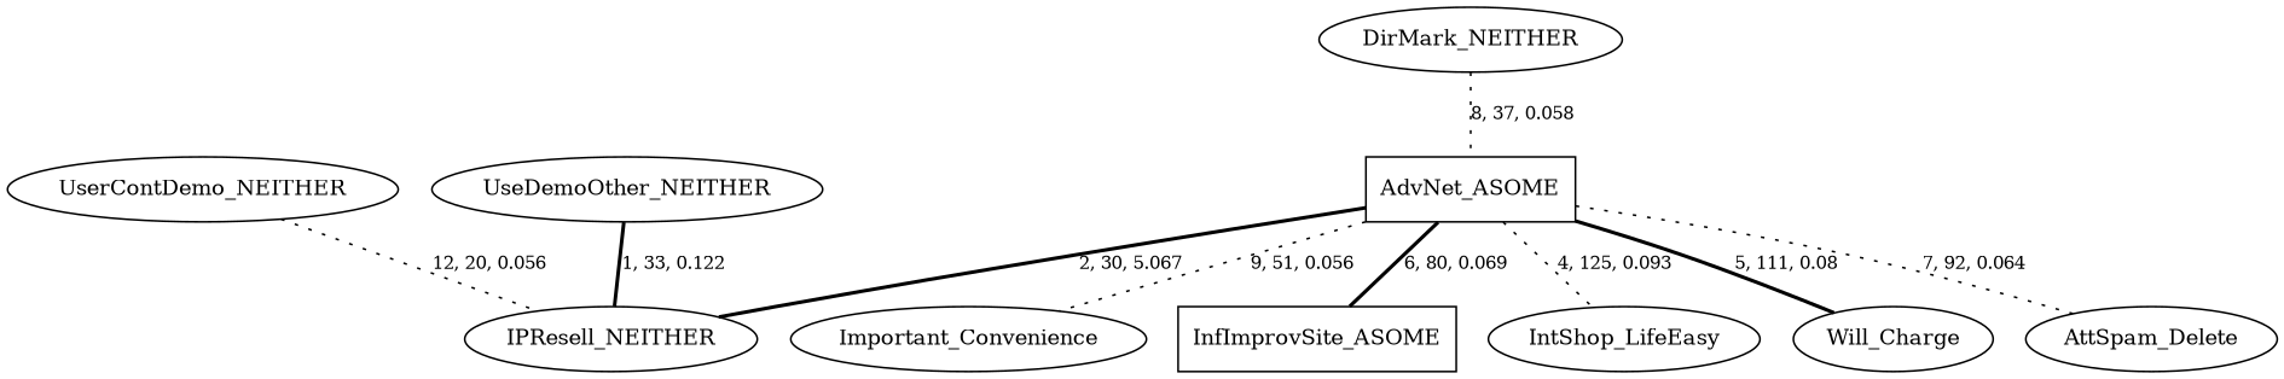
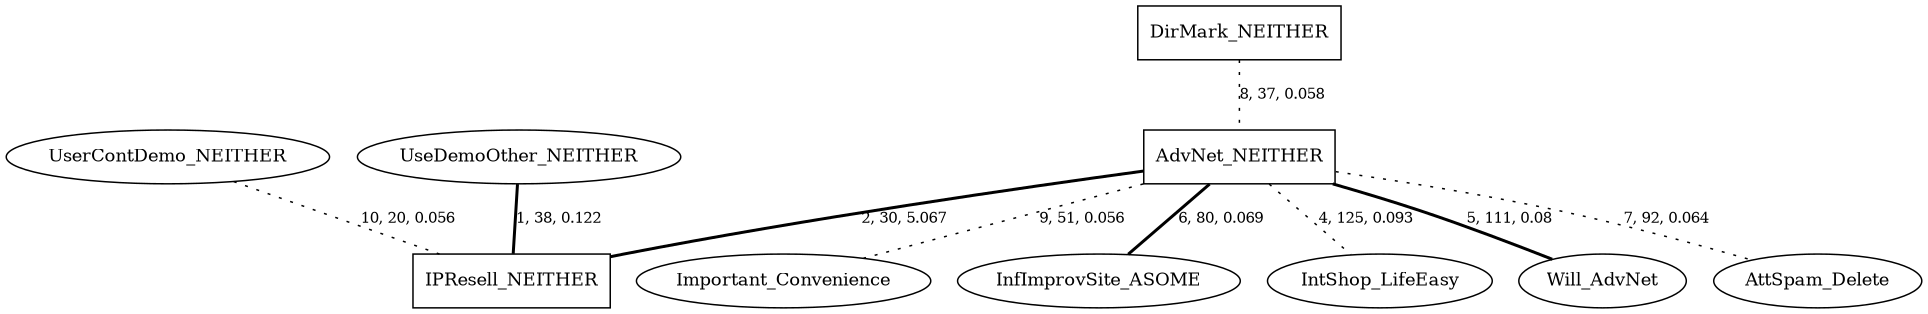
  graph {
    node [fontsize=12]
    edge [fontsize=10 style=dotted]
    n1 [label=Important_Convenience]
    n2 [label=UserContDemo_NEITHER]
-   n3 [label=IPResell_NEITHER shape=ellipse]
-   n4 [label=InfImprovSite_ASOME shape=box]
-   n5 [label=DirMark_NEITHER]
-   n6 [label=AdvNet_ASOME shape=box]
+   n3 [label=IPResell_NEITHER shape=box]
+   n4 [label=InfImprovSite_ASOME]
+   n5 [label=DirMark_NEITHER shape=box]
+   n6 [label=AdvNet_NEITHER shape=box]
    n7 [label=IntShop_LifeEasy]
-   n8 [label=Will_Charge]
+   n8 [label=Will_AdvNet]
    n9 [label=AttSpam_Delete]
    n10 [label=UseDemoOther_NEITHER shape=ellipse]
-   n2 -- n3 [label="12, 20, 0.056"]
+   n2 -- n3 [label="10, 20, 0.056"]
    n5 -- n6 [label="8, 37, 0.058"]
    n6 -- n1 [label="9, 51, 0.056"]
    n6 -- n3 [label="2, 30, 5.067" style=bold]
    n6 -- n4 [label="6, 80, 0.069" style=bold]
    n6 -- n7 [label="4, 125, 0.093"]
    n6 -- n8 [label="5, 111, 0.08" style=bold]
    n6 -- n9 [label="7, 92, 0.064"]
-   n10 -- n3 [label="1, 33, 0.122" style=bold]
+   n10 -- n3 [label="1, 38, 0.122" style=bold]
  }
